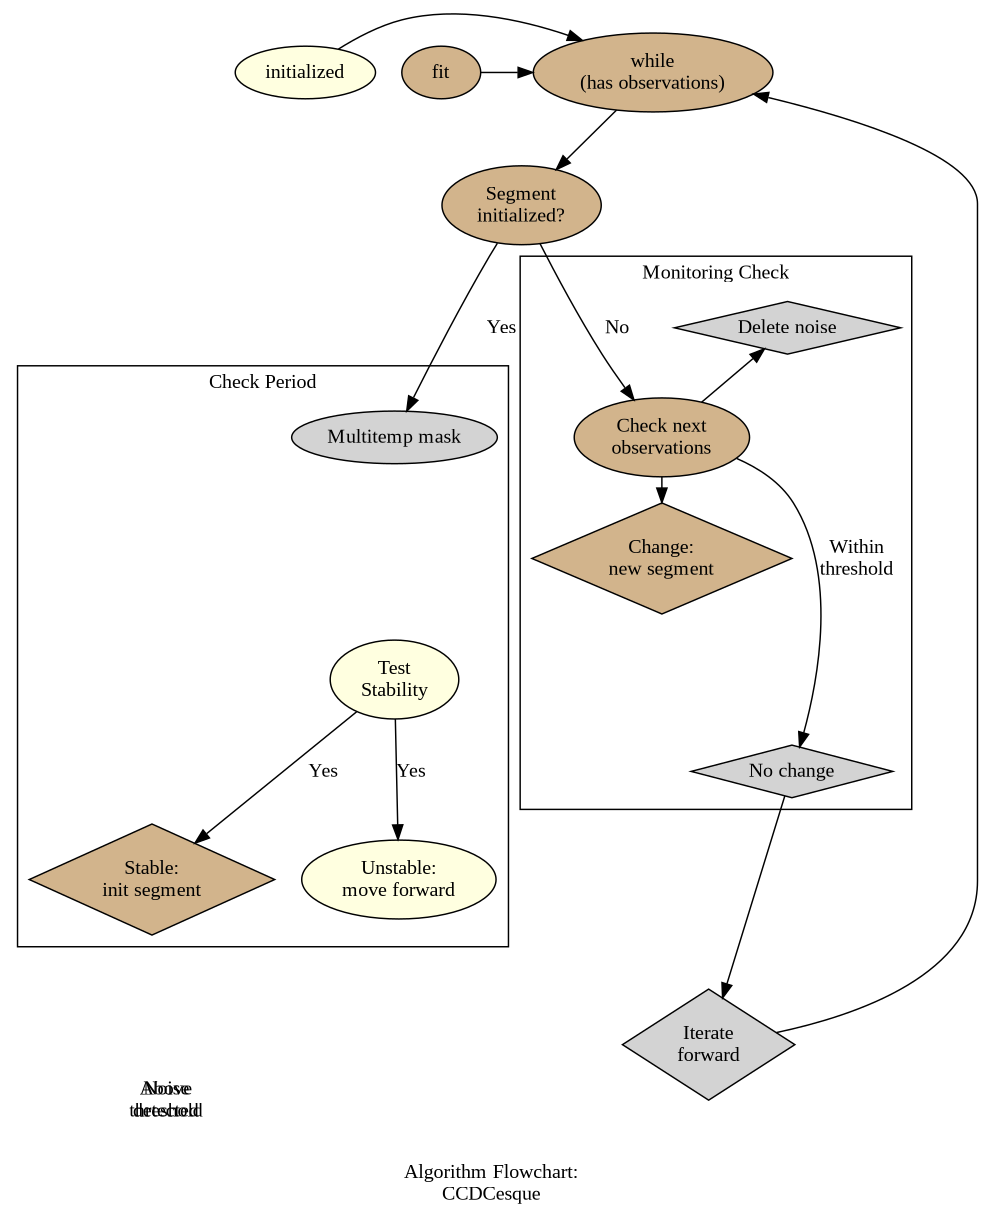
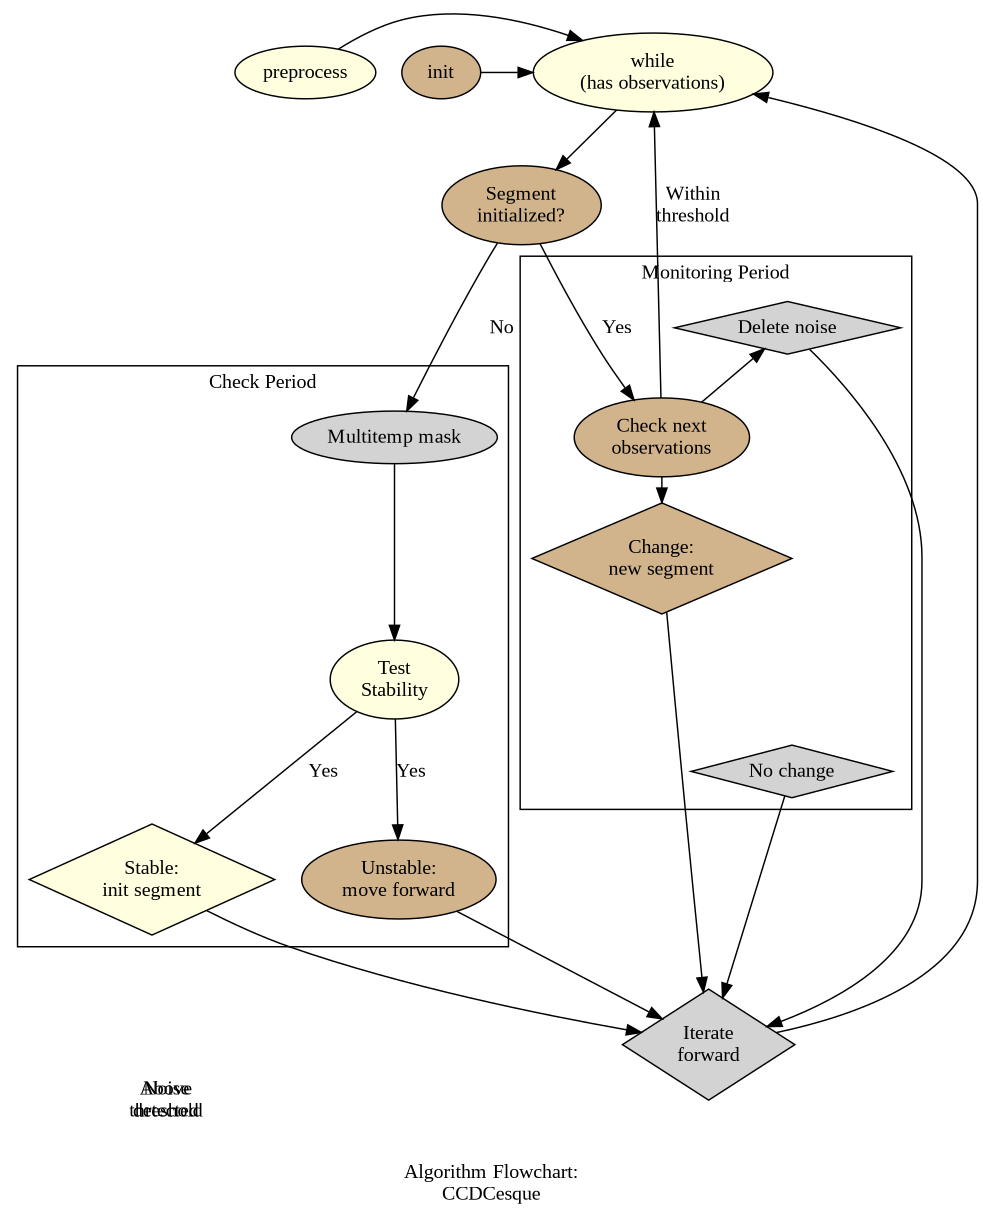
  digraph {
    compound=true
    fontname="Liberation Serif"
    label="Algorithm Flowchart:\nCCDCesque"
    newrank=true
    node [fillcolor=tan fontname="Liberation Serif" shape=ellipse style=filled]
    edge [fontname="Liberation Serif"]
-   n1 [fillcolor=lightyellow label=initialized]
-   n2 [label=fit]
-   n3 [label="while\n(has observations)"]
+   n1 [fillcolor=lightyellow label=preprocess]
+   n2 [label=init]
+   n3 [fillcolor=lightyellow label="while\n(has observations)"]
    n4 [label="Segment\ninitialized?"]
    n5 [fillcolor=lightgrey label="Multitemp mask"]
    n6 [label="Check next\nobservations"]
    n7 [fillcolor=lightgrey label="Iterate\nforward" shape=diamond]
    n8 [fillcolor=lightyellow label="Test\nStability"]
-   n9 [label="Stable:\ninit segment" shape=diamond]
-   n10 [fillcolor=lightyellow label="Unstable:\nmove forward"]
+   n9 [fillcolor=lightyellow label="Stable:\ninit segment" shape=diamond]
+   n10 [label="Unstable:\nmove forward"]
    n11 [fillcolor=lightgrey label="Delete noise" shape=diamond]
    n12 [label="Change:\nnew segment" shape=diamond]
    n13 [fillcolor=lightgrey label="No change" shape=diamond]
    subgraph sub_1 {
      rank=min
      n1
      n2
      n3
    }
    subgraph sub_2 {
      rank=same
      n4
    }
    subgraph sub_3 {
      rank=same
      n5
      n6
    }
    subgraph sub_4 {
      rank=max
      n7
    }
    subgraph cluster_5 {
      label="Check Period"
      n5
      n8
      n9
      n10
    }
    subgraph cluster_6 {
-     label="Monitoring Check"
+     label="Monitoring Period"
      n6
      n11
      n12
      n13
    }
    n1 -> n3
    n2 -> n3
    n3 -> n4
-   n4 -> n5 [label=Yes]
-   n4 -> n6 [label=No]
+   n4 -> n5 [label=No]
+   n4 -> n6 [label=Yes]
+   n5 -> n8
    n6 -> n11 [label="Noise\ndetected"]
    n6 -> n12 [label="Above\nthreshold"]
-   n6 -> n13 [label="Within\nthreshold"]
+   n6 -> n3 [label="Within\nthreshold"]
    n7 -> n3
    n8 -> n9 [label=Yes]
    n8 -> n10 [label=Yes]
+   n9 -> n7
+   n10 -> n7
+   n11 -> n7
+   n12 -> n7
    n13 -> n7
  }
